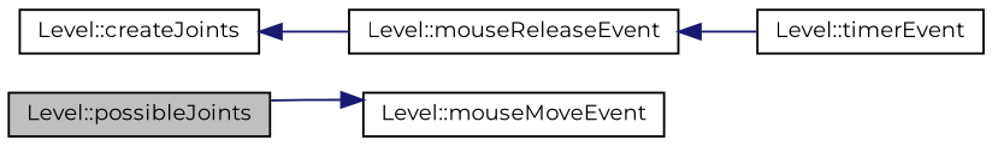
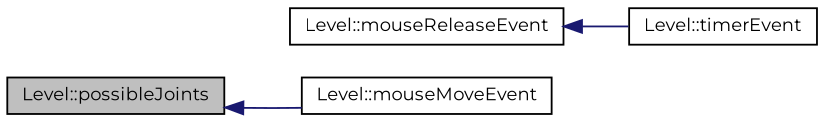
  digraph {
    fontname=Montserrat
    rankdir=LR
    node [color=black fillcolor=white fontname=Montserrat fontsize=10 shape=record style=filled]
    edge [color=midnightblue dir=back fontname=Montserrat fontsize=10 labelfontname=Helvetica labelfontsize=10 style=solid]
    n1 [fillcolor=grey75 fontcolor=black height=0.2 label="Level::possibleJoints" width=0.4]
    n2 [height=0.2 label="Level::mouseMoveEvent" width=0.4]
-   n3 [height=0.2 label="Level::createJoints" width=0.4]
    n4 [height=0.2 label="Level::mouseReleaseEvent" width=0.4]
    n5 [height=0.2 label="Level::timerEvent" width=0.4]
-   n2 -> n1
-   n3 -> n4
+   n1 -> n2
    n4 -> n5
  }
